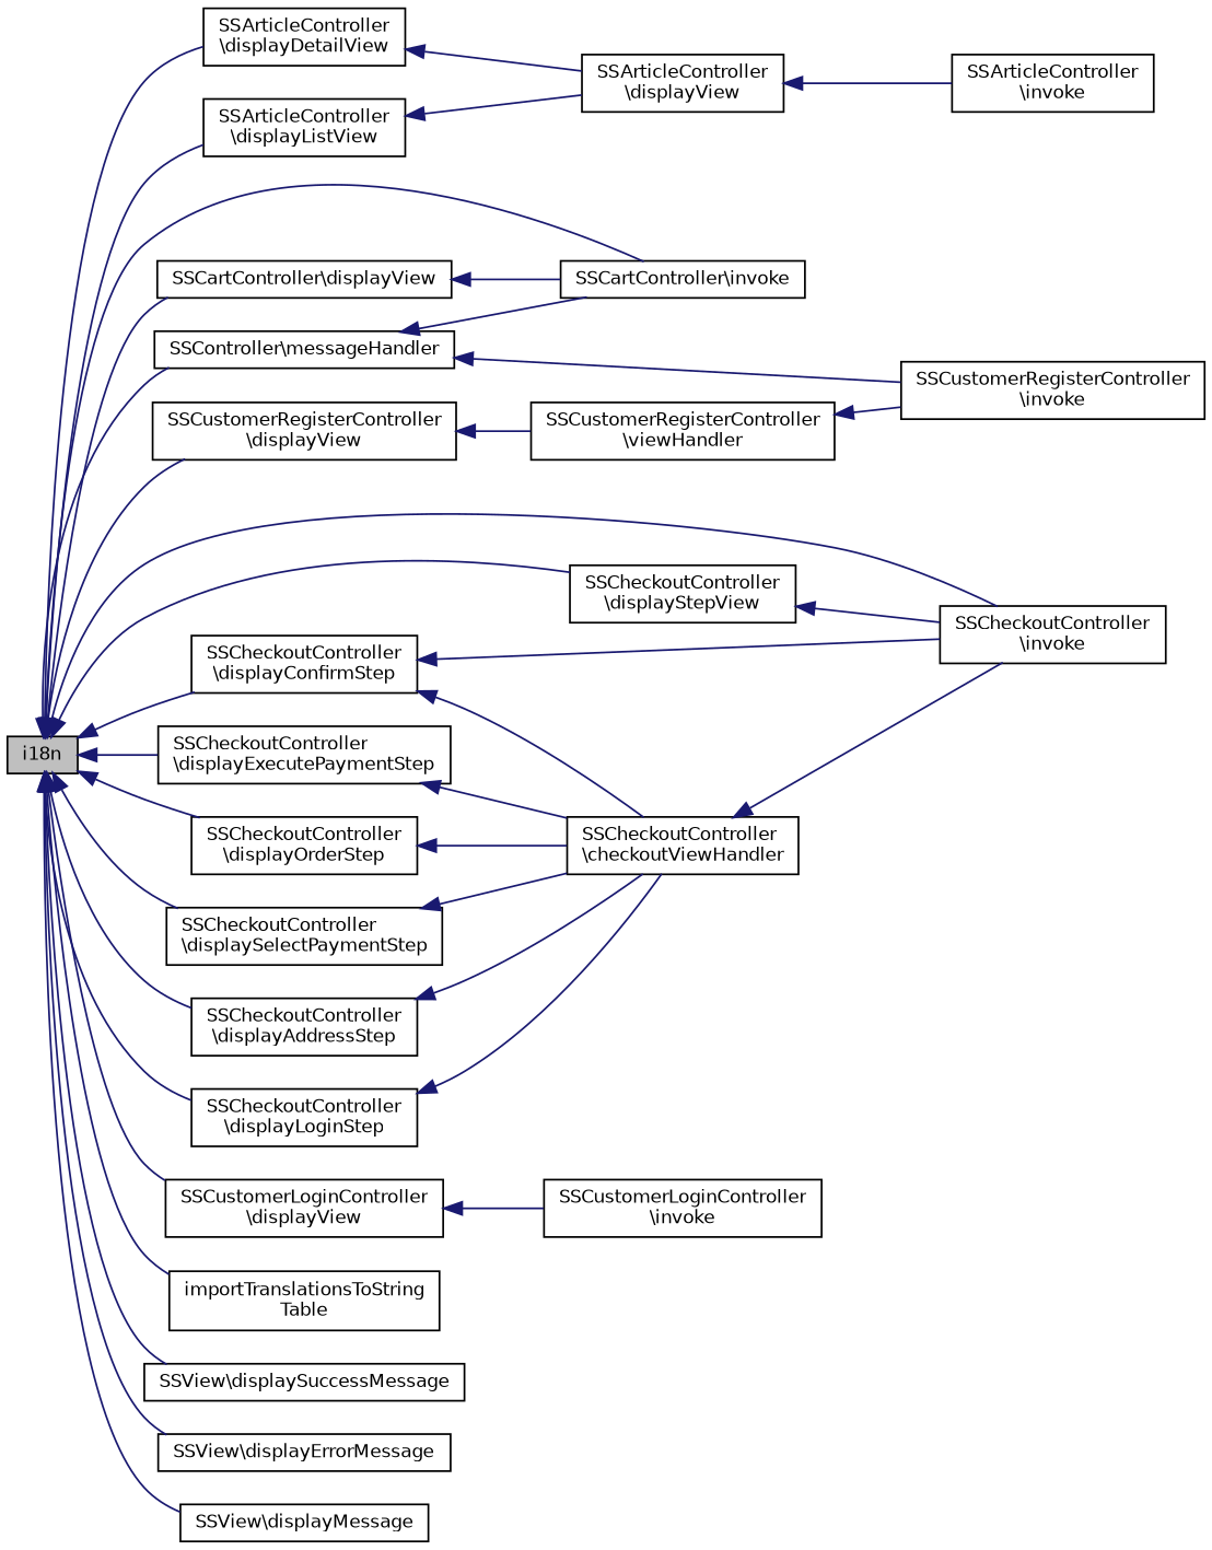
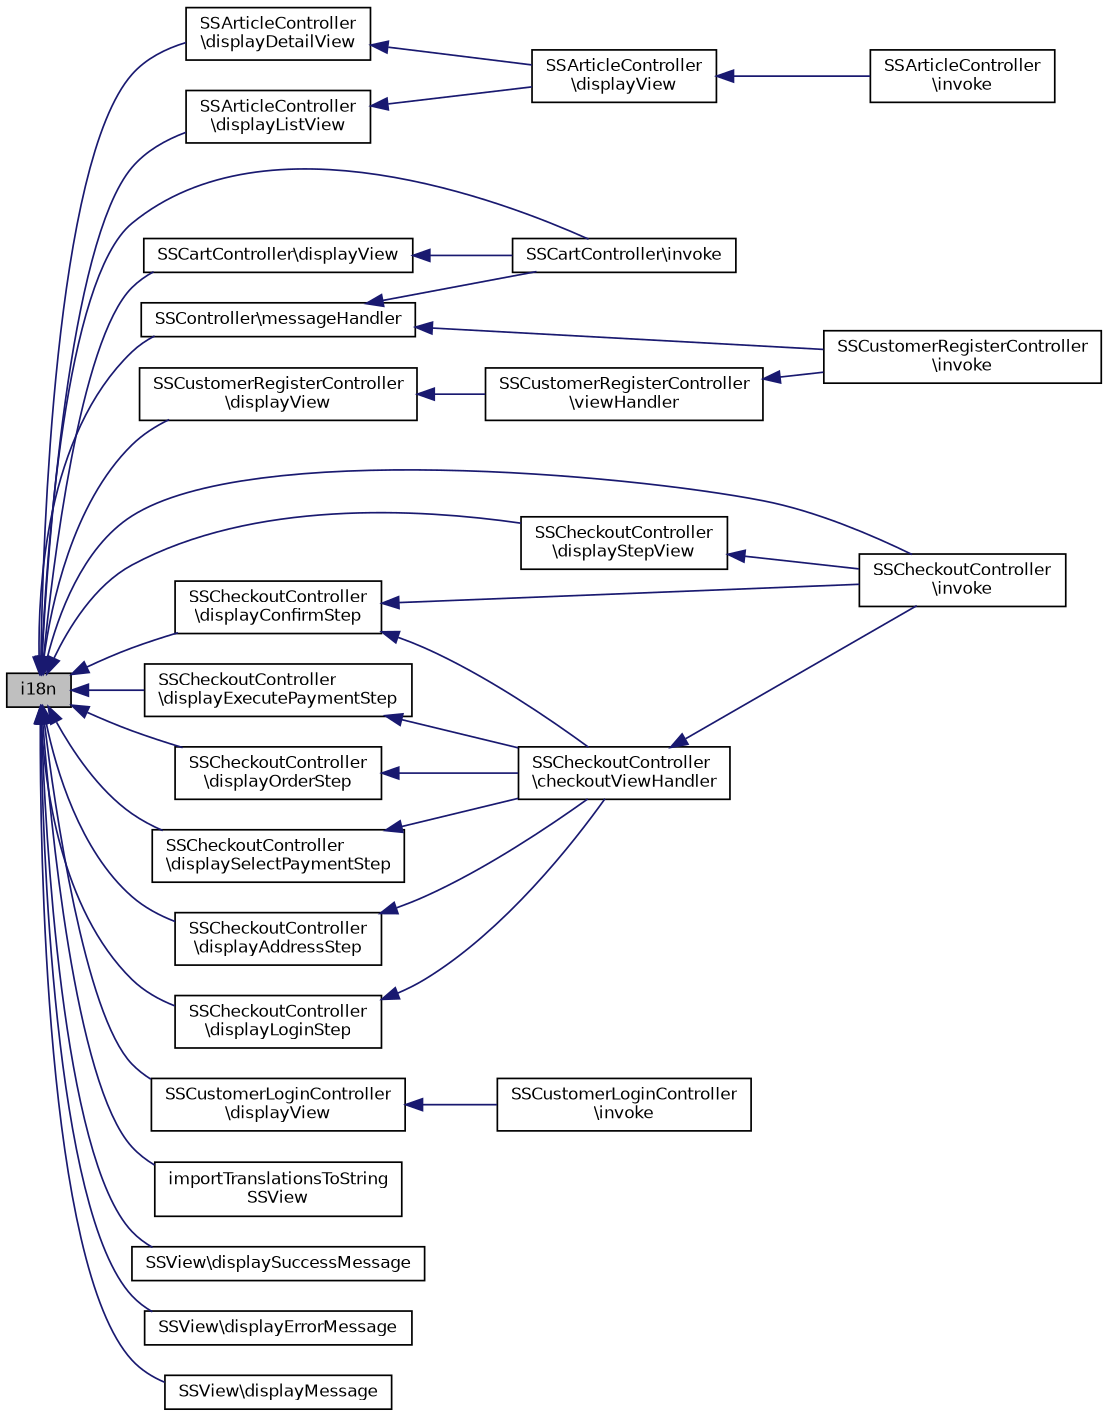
  digraph {
    rankdir=LR
    node [color=black fillcolor=white fontname=Helvetica fontsize=10 shape=record style=filled]
    edge [color=midnightblue dir=back fontname=Helvetica fontsize=10 labelfontname=Helvetica labelfontsize=10 style=solid]
    n1 [fillcolor=grey75 fontcolor=black height=0.2 label=i18n width=0.4]
    n2 [height=0.2 label="SSArticleController\l\\displayDetailView" width=0.4]
    n3 [height=0.2 label="SSArticleController\l\\displayListView" width=0.4]
    n4 [height=0.2 label="SSCartController\\invoke" width=0.4]
    n5 [height=0.2 label="SSCartController\\displayView" width=0.4]
    n6 [height=0.2 label="SSCheckoutController\l\\invoke" width=0.4]
    n7 [height=0.2 label="SSCheckoutController\l\\displayStepView" width=0.4]
    n8 [height=0.2 label="SSCheckoutController\l\\displayConfirmStep" width=0.4]
    n9 [height=0.2 label="SSCheckoutController\l\\displayExecutePaymentStep" width=0.4]
    n10 [height=0.2 label="SSCheckoutController\l\\displayOrderStep" width=0.4]
    n11 [height=0.2 label="SSCheckoutController\l\\displaySelectPaymentStep" width=0.4]
    n12 [height=0.2 label="SSCheckoutController\l\\displayAddressStep" width=0.4]
    n13 [height=0.2 label="SSCheckoutController\l\\displayLoginStep" width=0.4]
    n14 [height=0.2 label="SSController\\messageHandler" width=0.4]
    n15 [height=0.2 label="SSCustomerLoginController\l\\displayView" width=0.4]
    n16 [height=0.2 label="SSCustomerRegisterController\l\\displayView" width=0.4]
-   n17 [height=0.2 label="importTranslationsToString\lTable" width=0.4]
+   n17 [height=0.2 label="importTranslationsToString\lSSView" width=0.4]
    n18 [height=0.2 label="SSView\\displaySuccessMessage" width=0.4]
    n19 [height=0.2 label="SSView\\displayErrorMessage" width=0.4]
    n20 [height=0.2 label="SSView\\displayMessage" width=0.4]
    n21 [height=0.2 label="SSArticleController\l\\displayView" width=0.4]
    n22 [height=0.2 label="SSArticleController\l\\invoke" width=0.4]
    n23 [height=0.2 label="SSCheckoutController\l\\checkoutViewHandler" width=0.4]
    n24 [height=0.2 label="SSCustomerRegisterController\l\\invoke" width=0.4]
    n25 [height=0.2 label="SSCustomerLoginController\l\\invoke" width=0.4]
    n26 [height=0.2 label="SSCustomerRegisterController\l\\viewHandler" width=0.4]
    n1 -> n2
    n1 -> n3
    n1 -> n4
    n1 -> n5
    n1 -> n6
    n1 -> n7
    n1 -> n8
    n1 -> n9
    n1 -> n10
    n1 -> n11
    n1 -> n12
    n1 -> n13
    n1 -> n14
    n1 -> n15
    n1 -> n16
    n1 -> n17
    n1 -> n18
    n1 -> n19
    n1 -> n20
    n2 -> n21
    n3 -> n21
    n5 -> n4
    n7 -> n6
    n8 -> n6
    n8 -> n23
    n9 -> n23
    n10 -> n23
    n11 -> n23
    n12 -> n23
    n13 -> n23
    n14 -> n4
    n14 -> n24
    n15 -> n25
    n16 -> n26
    n21 -> n22
    n23 -> n6
    n26 -> n24
  }
